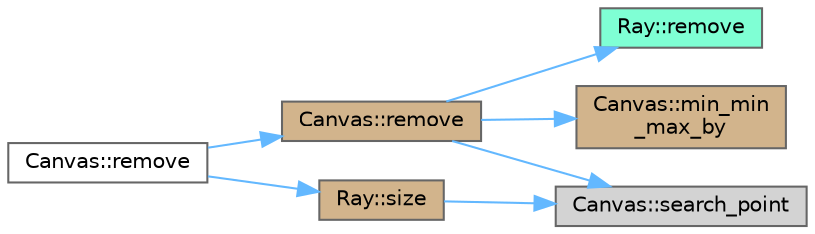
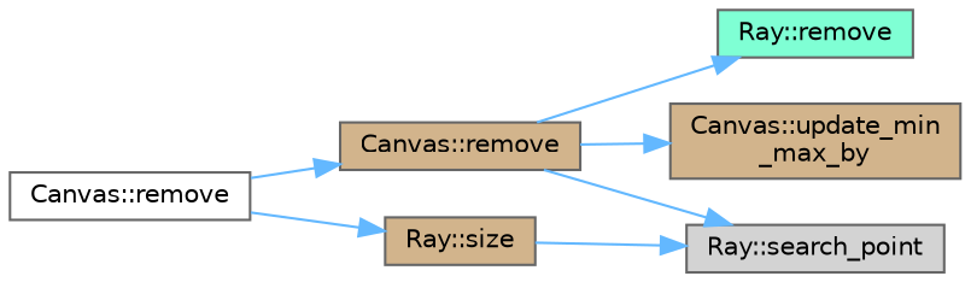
  digraph {
    rankdir=LR
    node [color=grey40 fillcolor=tan fontname=Helvetica fontsize=10 shape=box style=filled]
    edge [color=steelblue1 fontname=Helvetica fontsize=10 labelfontname=Helvetica labelfontsize=10 style=solid]
    n1 [color=gray40 fillcolor=white fontcolor=black height=0.2 label="Canvas::remove" width=0.4]
    n2 [height=0.2 label="Canvas::remove" width=0.4]
    n3 [height=0.2 label="Ray::size" width=0.4]
    n4 [fillcolor=aquamarine height=0.2 label="Ray::remove" width=0.4]
-   n5 [fillcolor=lightgrey height=0.2 label="Canvas::search_point" width=0.4]
-   n6 [height=0.2 label="Canvas::min_min\l_max_by" width=0.4]
+   n5 [fillcolor=lightgrey height=0.2 label="Ray::search_point" width=0.4]
+   n6 [height=0.2 label="Canvas::update_min\l_max_by" width=0.4]
    n1 -> n2
    n1 -> n3
    n2 -> n4
    n2 -> n5
    n2 -> n6
    n3 -> n5
  }
